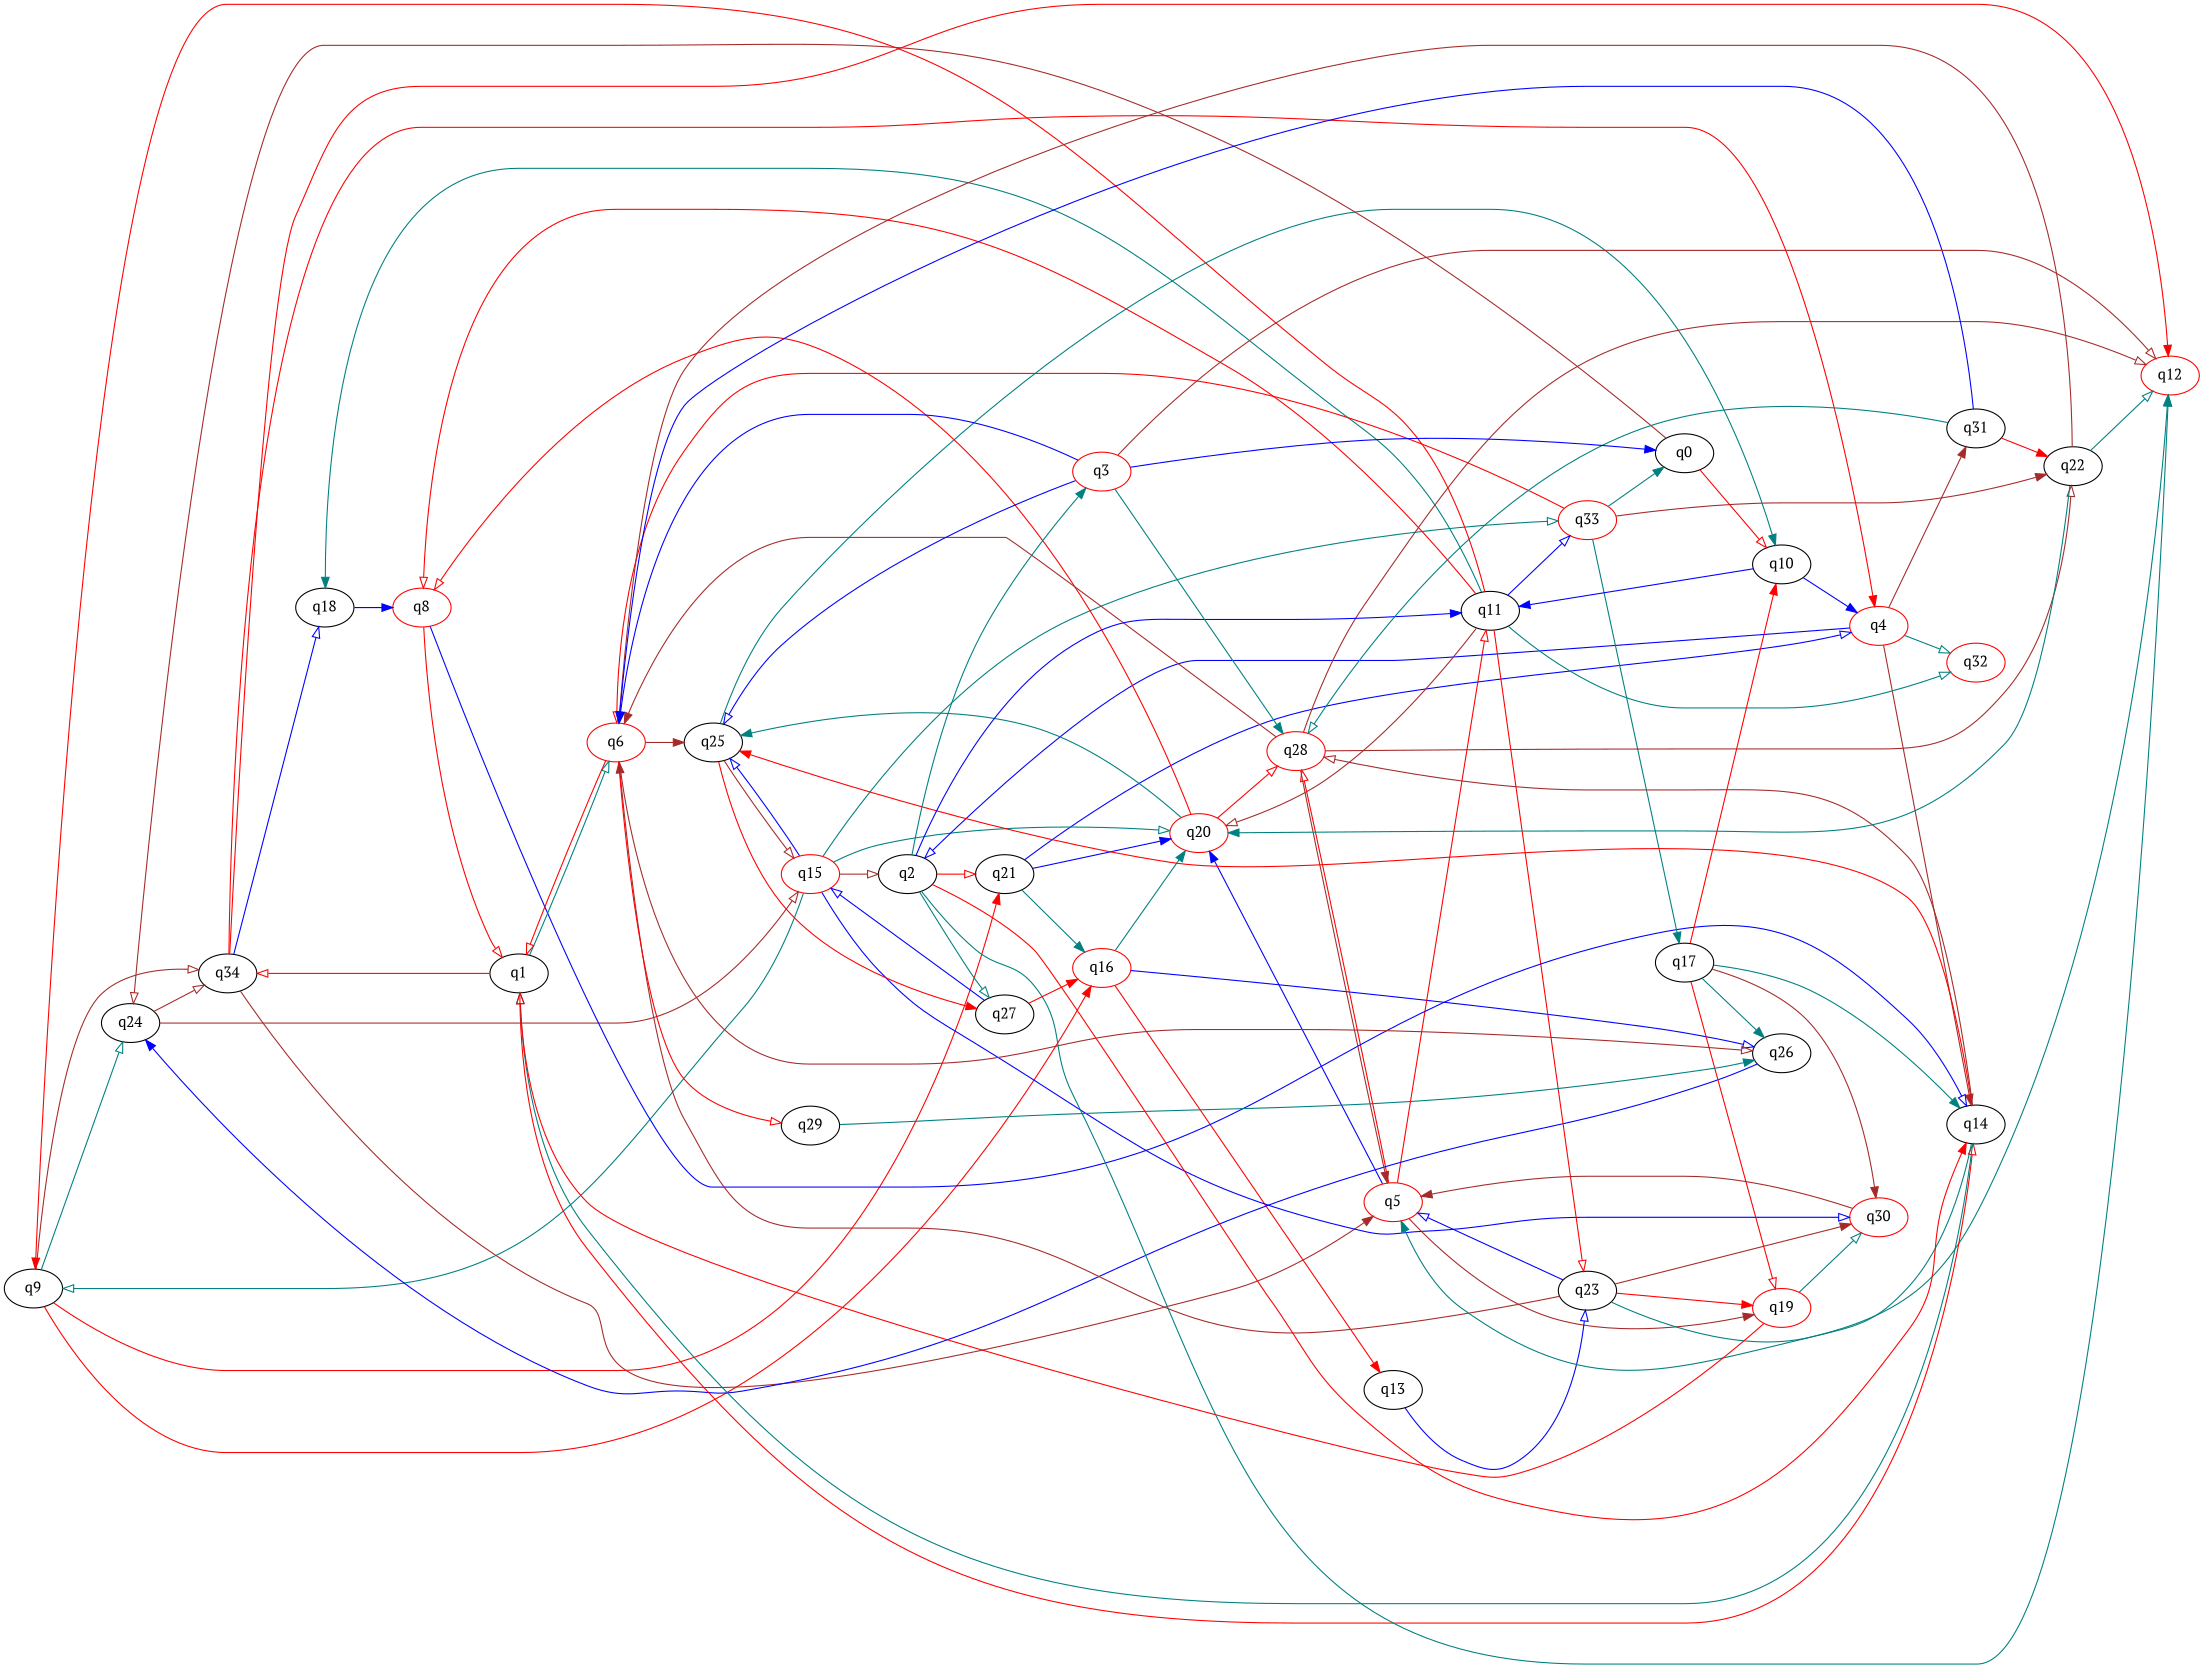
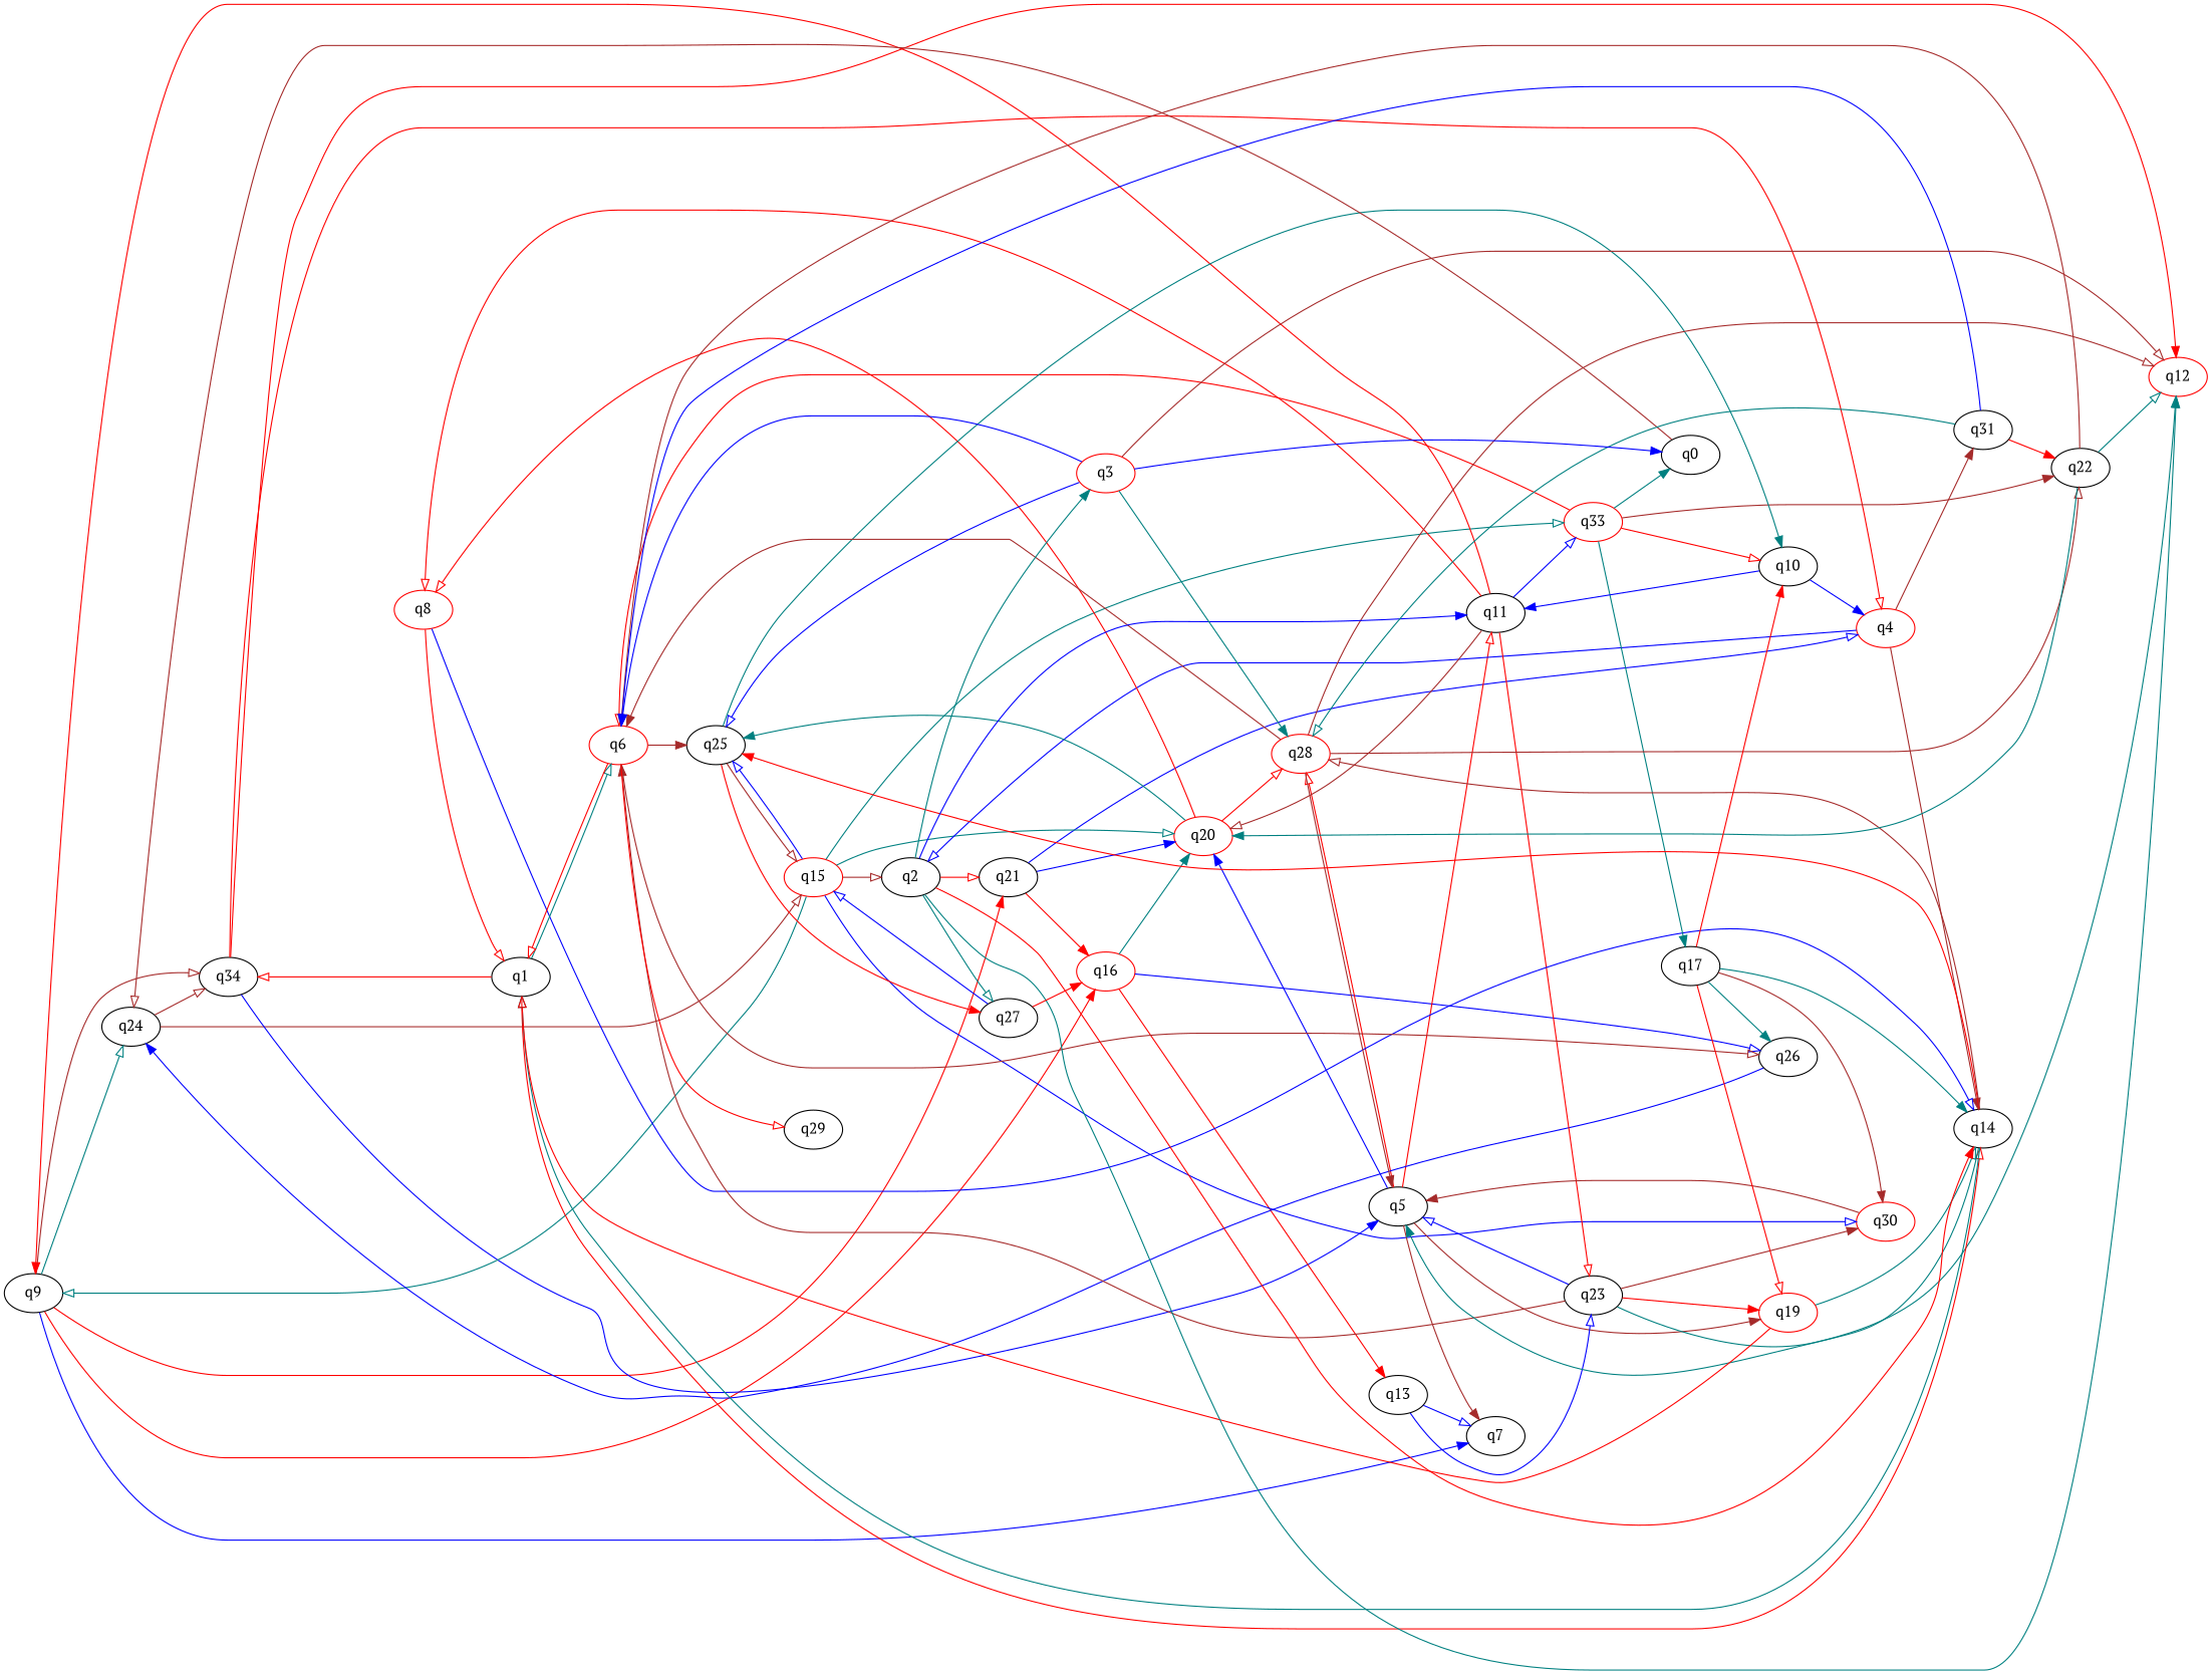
  digraph {
    fontname="PT Serif"
    rankdir=LR
    node [color=black fontname="PT Serif"]
    edge [arrowhead=onormal color=red fontname="PT Serif"]
    q9 [initial=1]
    q24
    q34
    q21
+   q7
    q16 [color=red]
    q15 [color=red]
-   q18
-   q5 [color=red]
+   q5
    q12 [color=red]
    q4 [color=red]
    q20 [color=red]
    q26
    q13
    q11 [final=1]
-   q32 [color=red]
    q8 [color=red]
    q23
    q33 [color=red]
    q25
    q28 [color=red]
    q1
    q14
    q6 [color=red]
    q19 [color=red]
    q30 [color=red]
    q0
    q10
    q22
    q17
    q2
    q29
    q27
    q31
    q3 [color=red]
    q9 -> q24 [color=teal]
    q9 -> q34 [color=brown]
    q9 -> q21 [arrowhead=normal]
+   q9 -> q7 [arrowhead=normal color=blue]
    q9 -> q16 [arrowhead=normal]
    q24 -> q34 [color=brown]
    q24 -> q15 [color=brown]
-   q34 -> q18 [color=blue]
-   q34 -> q5 [arrowhead=normal color=brown]
+   q34 -> q5 [arrowhead=normal color=blue]
    q34 -> q12 [arrowhead=normal]
-   q34 -> q4 [arrowhead=normal]
-   q21 -> q16 [arrowhead=normal color=teal]
+   q34 -> q4
+   q21 -> q16 [arrowhead=normal]
    q21 -> q4 [color=blue]
    q21 -> q20 [arrowhead=normal color=blue]
    q16 -> q20 [arrowhead=normal color=teal]
    q16 -> q26 [color=blue]
    q16 -> q13 [arrowhead=normal]
    q15 -> q9 [color=teal]
    q15 -> q20 [color=teal]
    q15 -> q33 [color=teal]
    q15 -> q25 [color=blue]
    q15 -> q30 [color=blue]
    q15 -> q2 [color=brown]
-   q18 -> q8 [arrowhead=normal color=blue]
+   q5 -> q7 [arrowhead=normal color=brown]
    q5 -> q20 [arrowhead=normal color=blue]
    q5 -> q11
    q5 -> q28
    q5 -> q19 [arrowhead=normal color=brown]
-   q4 -> q32 [color=teal]
    q4 -> q14 [arrowhead=normal color=brown]
    q4 -> q2 [color=blue]
    q4 -> q31 [arrowhead=normal color=brown]
    q20 -> q8
    q20 -> q25 [arrowhead=normal color=teal]
    q20 -> q28
    q26 -> q24 [arrowhead=normal color=blue]
+   q13 -> q7 [color=blue]
    q13 -> q23 [color=blue]
    q11 -> q9 [arrowhead=normal]
-   q11 -> q18 [arrowhead=normal color=teal]
    q11 -> q20 [color=brown]
-   q11 -> q32 [color=teal]
    q11 -> q8
    q11 -> q23
    q11 -> q33 [color=blue]
    q8 -> q1
    q8 -> q14 [color=blue]
    q23 -> q5 [color=blue]
    q23 -> q12 [color=teal]
    q23 -> q6 [arrowhead=normal color=brown]
    q23 -> q19 [arrowhead=normal]
    q23 -> q30 [arrowhead=normal color=brown]
    q33 -> q6
    q33 -> q0 [arrowhead=normal color=teal]
-   q0 -> q10
+   q33 -> q10
    q33 -> q22 [arrowhead=normal color=brown]
    q33 -> q17 [arrowhead=normal color=teal]
    q25 -> q15 [color=brown]
    q25 -> q10 [arrowhead=normal color=teal]
    q25 -> q27 [arrowhead=normal]
    q28 -> q5 [arrowhead=normal color=brown]
    q28 -> q12 [color=brown]
    q28 -> q6 [arrowhead=normal color=brown]
    q28 -> q22 [color=brown]
    q1 -> q34
    q1 -> q14
    q1 -> q6 [color=teal]
    q14 -> q5 [arrowhead=normal color=teal]
    q14 -> q25 [arrowhead=normal]
    q14 -> q28 [color=brown]
    q14 -> q1 [color=teal]
    q6 -> q26 [color=brown]
    q6 -> q25 [arrowhead=normal color=brown]
    q6 -> q1
    q6 -> q29
    q19 -> q1
-   q19 -> q30 [color=teal]
+   q19 -> q14 [color=teal]
    q30 -> q5 [arrowhead=normal color=brown]
    q0 -> q24 [color=brown]
    q10 -> q4 [arrowhead=normal color=blue]
    q10 -> q11 [arrowhead=normal color=blue]
    q22 -> q12 [color=teal]
    q22 -> q20 [arrowhead=normal color=teal]
    q22 -> q6 [color=brown]
    q17 -> q26 [arrowhead=normal color=teal]
    q17 -> q14 [arrowhead=normal color=teal]
    q17 -> q19
    q17 -> q30 [arrowhead=normal color=brown]
    q17 -> q10 [arrowhead=normal]
    q2 -> q21
    q2 -> q12 [arrowhead=normal color=teal]
    q2 -> q11 [arrowhead=normal color=blue]
    q2 -> q14 [arrowhead=normal]
    q2 -> q27 [color=teal]
    q2 -> q3 [arrowhead=normal color=teal]
-   q29 -> q26 [arrowhead=normal color=teal]
    q27 -> q16 [arrowhead=normal]
    q27 -> q15 [color=blue]
    q31 -> q28 [color=teal]
    q31 -> q6 [color=blue]
    q31 -> q22 [arrowhead=normal]
    q3 -> q12 [color=brown]
    q3 -> q25 [color=blue]
    q3 -> q28 [arrowhead=normal color=teal]
    q3 -> q6 [arrowhead=normal color=blue]
    q3 -> q0 [arrowhead=normal color=blue]
  }
